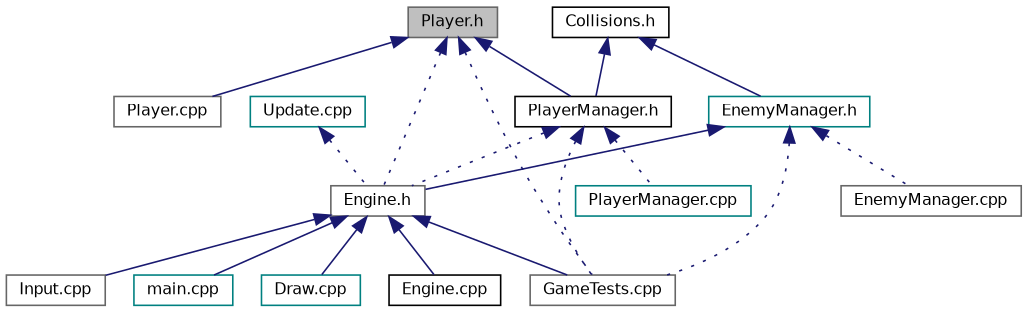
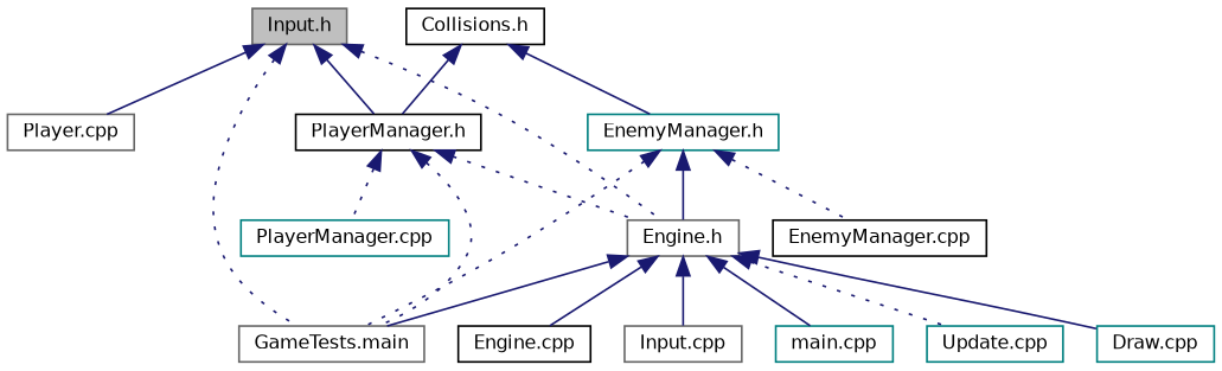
  digraph {
    node [color=gray40 fillcolor=white fontname=Helvetica fontsize=10 shape=record style=filled]
    edge [color=midnightblue dir=back fontname=Helvetica fontsize=10 labelfontname=Helvetica labelfontsize=10 style=solid]
-   n1 [fillcolor=grey75 fontcolor=black height=0.2 label="Player.h" width=0.4]
+   n1 [fillcolor=grey75 fontcolor=black height=0.2 label="Input.h" width=0.4]
    n2 [color=black height=0.2 label="PlayerManager.h" width=0.4]
-   n3 [height=0.2 label="GameTests.cpp" width=0.4]
+   n3 [height=0.2 label="GameTests.main" width=0.4]
    n4 [height=0.2 label="Player.cpp" width=0.4]
    n5 [height=0.2 label="Engine.h" width=0.4]
    n6 [color=black height=0.2 label="Collisions.h" width=0.4]
    n7 [color=teal height=0.2 label="EnemyManager.h" width=0.4]
    n8 [color=teal height=0.2 label="PlayerManager.cpp" width=0.4]
-   n9 [height=0.2 label="EnemyManager.cpp" width=0.4]
+   n9 [color=black height=0.2 label="EnemyManager.cpp" width=0.4]
    n10 [color=teal height=0.2 label="Draw.cpp" width=0.4]
    n11 [color=black height=0.2 label="Engine.cpp" width=0.4]
    n12 [height=0.2 label="Input.cpp" width=0.4]
    n13 [color=teal height=0.2 label="main.cpp" width=0.4]
    n14 [color=teal height=0.2 label="Update.cpp" width=0.4]
    n1 -> n2
    n1 -> n3 [style=dotted]
    n1 -> n4
    n1 -> n5 [style=dotted]
    n2 -> n3 [style=dotted]
    n2 -> n5 [style=dotted]
    n2 -> n8 [style=dotted]
    n5 -> n3
    n5 -> n10
    n5 -> n11
    n5 -> n12
    n5 -> n13
-   n14 -> n5 [style=dotted]
+   n5 -> n14 [style=dotted]
    n6 -> n2
    n6 -> n7
    n7 -> n3 [style=dotted]
    n7 -> n5
    n7 -> n9 [style=dotted]
  }
